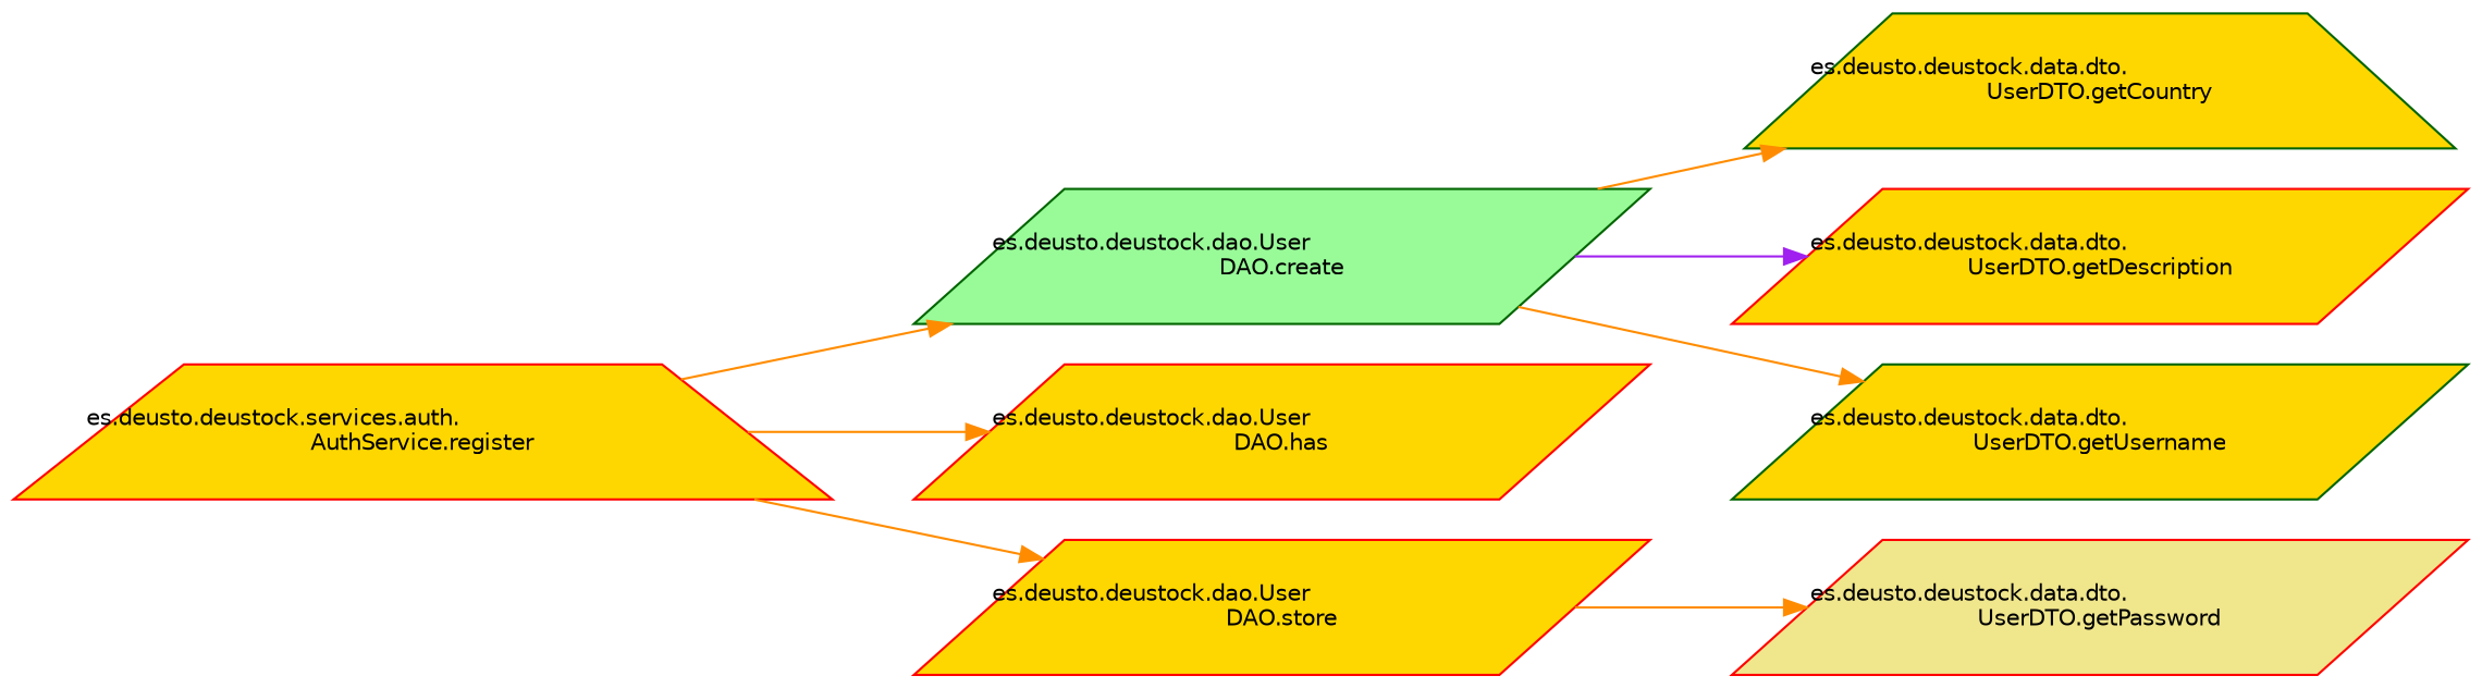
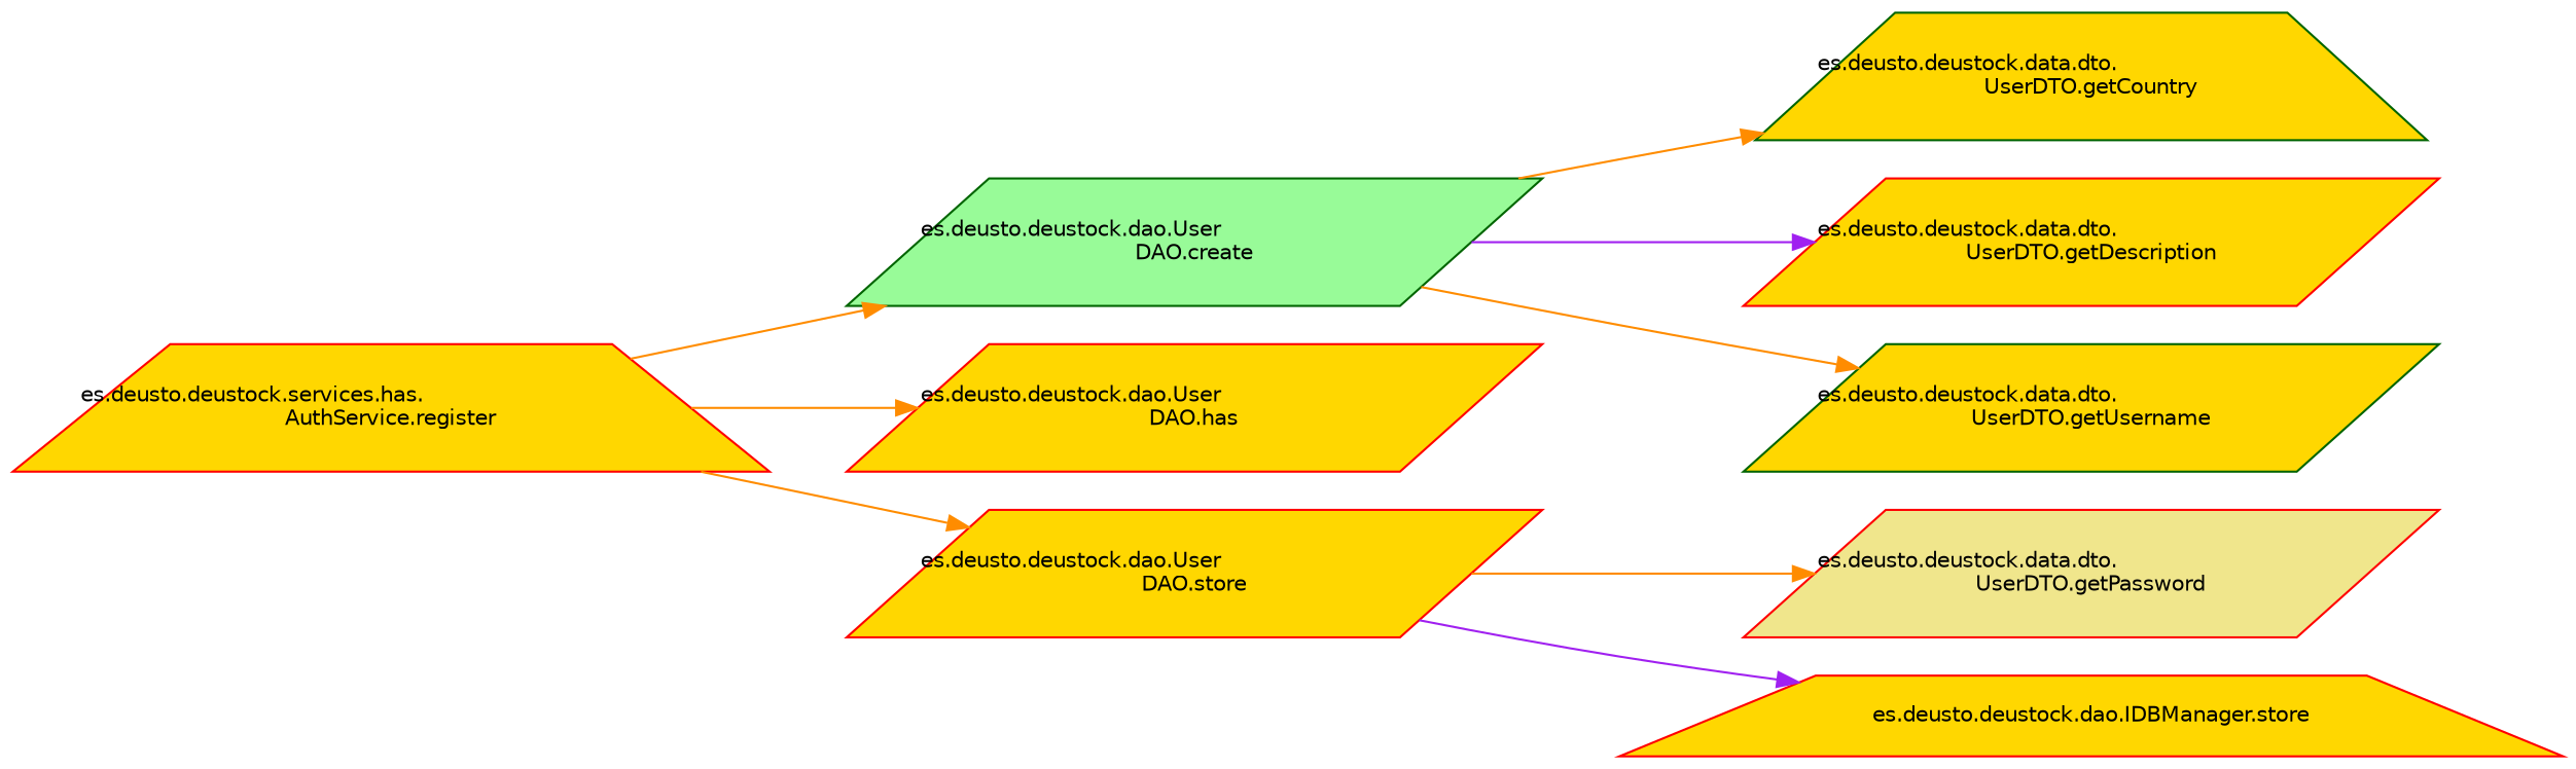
  digraph {
    rankdir=LR
    node [color=red fillcolor=gold fontname=Helvetica fontsize=10 shape=parallelogram style=filled]
    edge [color=darkorange fontname=Helvetica fontsize=10 labelfontname=Helvetica labelfontsize=10 style=solid]
-   n1 [fontcolor=black height=0.2 label="es.deusto.deustock.services.auth.\lAuthService.register" shape=trapezium width=0.4]
+   n1 [fontcolor=black height=0.2 label="es.deusto.deustock.services.has.\lAuthService.register" shape=trapezium width=0.4]
    n2 [color=darkgreen fillcolor=palegreen height=0.2 label="es.deusto.deustock.dao.User\lDAO.create" width=0.4]
    n3 [height=0.2 label="es.deusto.deustock.dao.User\lDAO.has" width=0.4]
    n4 [height=0.2 label="es.deusto.deustock.dao.User\lDAO.store" width=0.4]
    n5 [color=darkgreen height=0.2 label="es.deusto.deustock.data.dto.\lUserDTO.getCountry" shape=trapezium width=0.4]
    n6 [height=0.2 label="es.deusto.deustock.data.dto.\lUserDTO.getDescription" width=0.4]
    n7 [color=darkgreen height=0.2 label="es.deusto.deustock.data.dto.\lUserDTO.getUsername" width=0.4]
    n8 [fillcolor=khaki height=0.2 label="es.deusto.deustock.data.dto.\lUserDTO.getPassword" width=0.4]
+   n9 [height=0.2 label="es.deusto.deustock.dao.IDBManager.store" shape=trapezium width=0.4]
    n1 -> n2
    n1 -> n3
    n1 -> n4
    n2 -> n5
    n2 -> n6 [color=purple]
    n2 -> n7
    n4 -> n8
+   n4 -> n9 [color=purple]
  }
